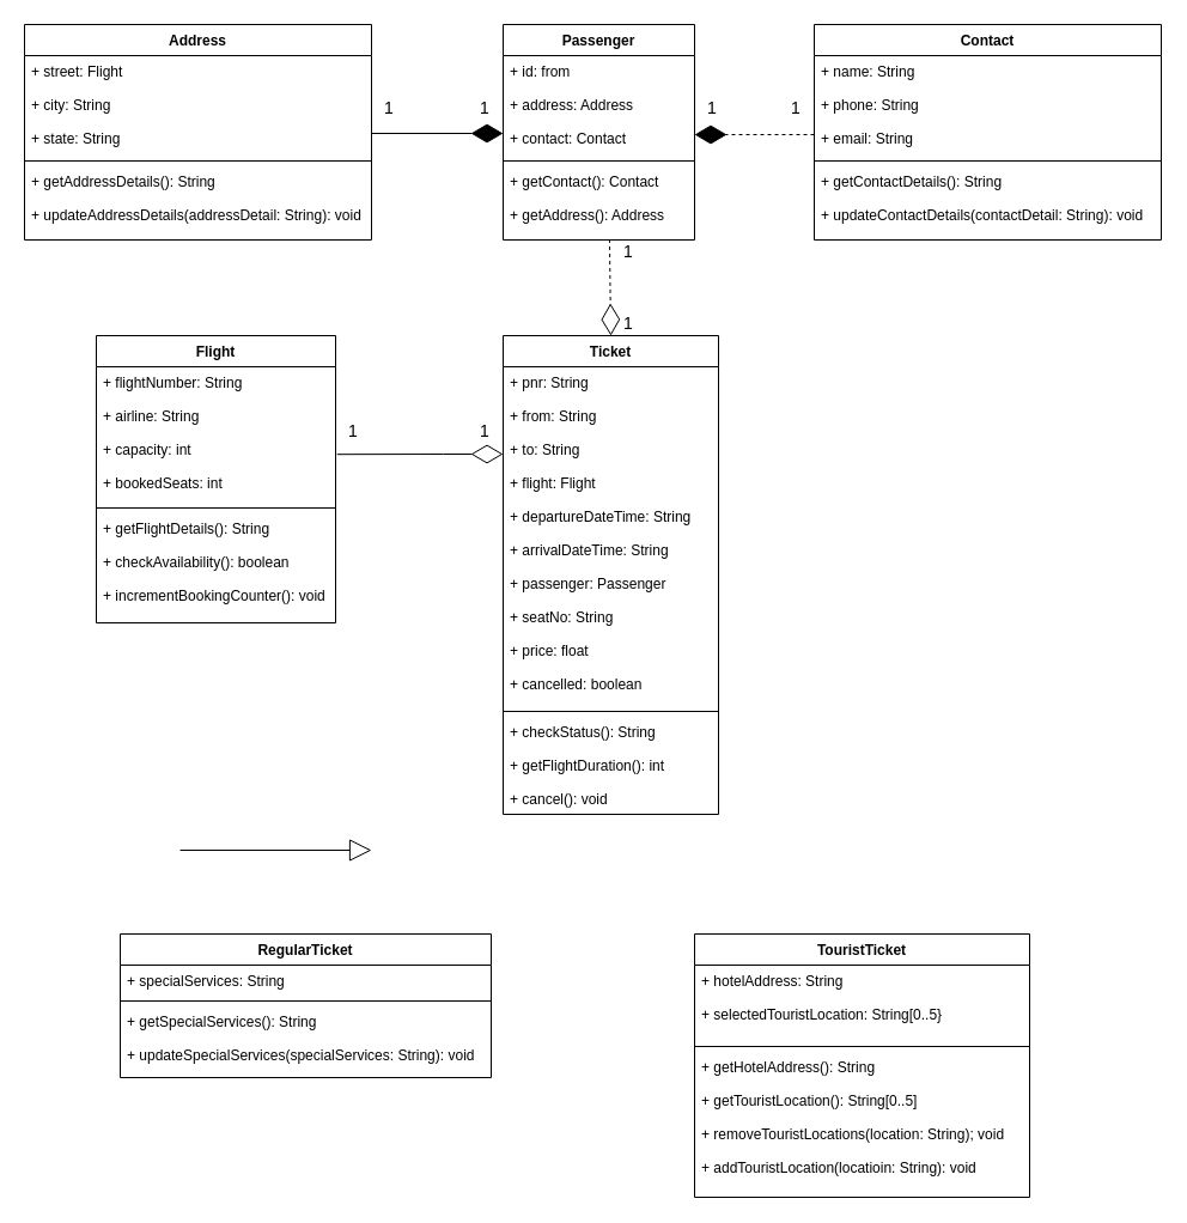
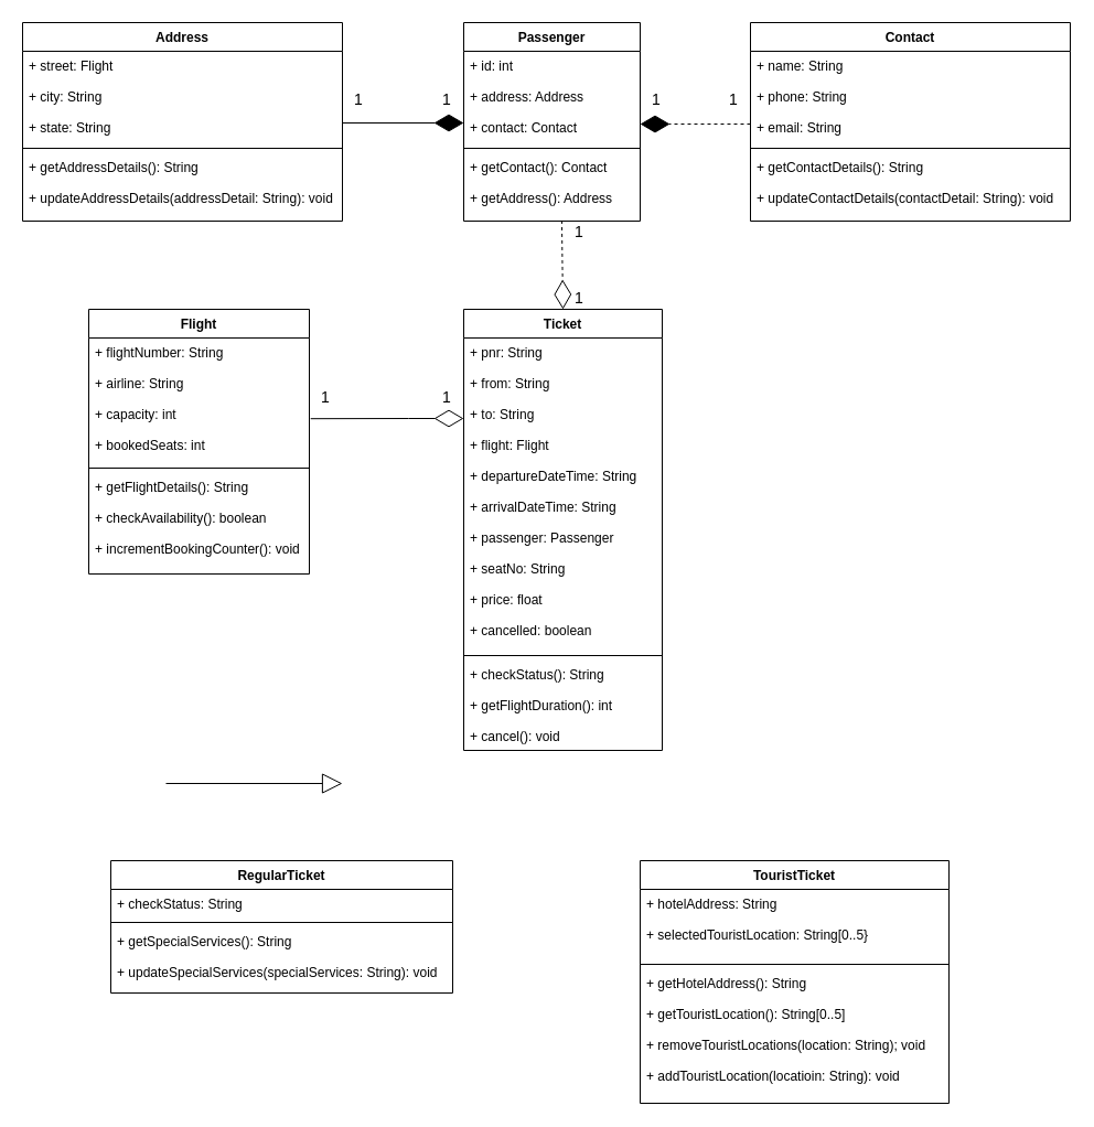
  <mxCell id="0" />
  <mxCell id="1" parent="0" />
  <mxCell id="2" value="Address" style="swimlane;fontStyle=1;align=center;verticalAlign=top;childLayout=stackLayout;horizontal=1;startSize=26;horizontalStack=0;resizeParent=1;resizeParentMax=0;resizeLast=0;collapsible=1;marginBottom=0;" vertex="1" parent="1"><mxGeometry y="20" width="290" height="180" as="geometry" x="20" /></mxCell>
  <mxCell id="3" value="+ street: Flight&#10;&#10;+ city: String&#10;&#10;+ state: String" style="text;strokeColor=none;fillColor=none;align=left;verticalAlign=top;spacingLeft=4;spacingRight=4;overflow=hidden;rotatable=0;points=[[0,0.5],[1,0.5]];portConstraint=eastwest;" vertex="1" parent="2"><mxGeometry y="26" width="290" height="84" as="geometry" /></mxCell>
  <mxCell id="4" value="" style="endArrow=diamondThin;endFill=1;endSize=24;html=1;rounded=0;entryX=0;entryY=0.774;entryDx=0;entryDy=0;entryPerimeter=0;" edge="1" parent="2" target="8"><mxGeometry width="160" relative="1" as="geometry"><mxPoint x="290" y="91" as="sourcePoint" /><mxPoint x="440" y="90" as="targetPoint" /></mxGeometry></mxCell>
  <mxCell id="5" value="" style="line;strokeWidth=1;fillColor=none;align=left;verticalAlign=middle;spacingTop=-1;spacingLeft=3;spacingRight=3;rotatable=0;labelPosition=right;points=[];portConstraint=eastwest;" vertex="1" parent="2"><mxGeometry y="110" width="290" height="8" as="geometry" /></mxCell>
  <mxCell id="6" value="+ getAddressDetails(): String&#10;&#10;+ updateAddressDetails(addressDetail: String): void" style="text;strokeColor=none;fillColor=none;align=left;verticalAlign=top;spacingLeft=4;spacingRight=4;overflow=hidden;rotatable=0;points=[[0,0.5],[1,0.5]];portConstraint=eastwest;" vertex="1" parent="2"><mxGeometry y="118" width="290" height="62" as="geometry" /></mxCell>
  <mxCell id="7" value="Passenger" style="swimlane;fontStyle=1;align=center;verticalAlign=top;childLayout=stackLayout;horizontal=1;startSize=26;horizontalStack=0;resizeParent=1;resizeParentMax=0;resizeLast=0;collapsible=1;marginBottom=0;" vertex="1" parent="1"><mxGeometry x="420" y="20" width="160" height="180" as="geometry" /></mxCell>
- <mxCell id="8" value="+ id: from&#10;&#10;+ address: Address&#10;&#10;+ contact: Contact" style="text;strokeColor=none;fillColor=none;align=left;verticalAlign=top;spacingLeft=4;spacingRight=4;overflow=hidden;rotatable=0;points=[[0,0.5],[1,0.5]];portConstraint=eastwest;" vertex="1" parent="7"><mxGeometry y="26" width="160" height="84" as="geometry" /></mxCell>
+ <mxCell id="8" value="+ id: int&#10;&#10;+ address: Address&#10;&#10;+ contact: Contact" style="text;strokeColor=none;fillColor=none;align=left;verticalAlign=top;spacingLeft=4;spacingRight=4;overflow=hidden;rotatable=0;points=[[0,0.5],[1,0.5]];portConstraint=eastwest;" vertex="1" parent="7"><mxGeometry y="26" width="160" height="84" as="geometry" /></mxCell>
  <mxCell id="9" value="" style="line;strokeWidth=1;fillColor=none;align=left;verticalAlign=middle;spacingTop=-1;spacingLeft=3;spacingRight=3;rotatable=0;labelPosition=right;points=[];portConstraint=eastwest;" vertex="1" parent="7"><mxGeometry y="110" width="160" height="8" as="geometry" /></mxCell>
  <mxCell id="10" value="+ getContact(): Contact&#10;&#10;+ getAddress(): Address" style="text;strokeColor=none;fillColor=none;align=left;verticalAlign=top;spacingLeft=4;spacingRight=4;overflow=hidden;rotatable=0;points=[[0,0.5],[1,0.5]];portConstraint=eastwest;" vertex="1" parent="7"><mxGeometry y="118" width="160" height="62" as="geometry" /></mxCell>
  <mxCell id="11" value="Contact" style="swimlane;fontStyle=1;align=center;verticalAlign=top;childLayout=stackLayout;horizontal=1;startSize=26;horizontalStack=0;resizeParent=1;resizeParentMax=0;resizeLast=0;collapsible=1;marginBottom=0;" vertex="1" parent="1"><mxGeometry x="680" y="20" width="290" height="180" as="geometry" /></mxCell>
  <mxCell id="12" value="+ name: String&#10;&#10;+ phone: String&#10;&#10;+ email: String" style="text;strokeColor=none;fillColor=none;align=left;verticalAlign=top;spacingLeft=4;spacingRight=4;overflow=hidden;rotatable=0;points=[[0,0.5],[1,0.5]];portConstraint=eastwest;" vertex="1" parent="11"><mxGeometry y="26" width="290" height="84" as="geometry" /></mxCell>
  <mxCell id="13" value="" style="line;strokeWidth=1;fillColor=none;align=left;verticalAlign=middle;spacingTop=-1;spacingLeft=3;spacingRight=3;rotatable=0;labelPosition=right;points=[];portConstraint=eastwest;" vertex="1" parent="11"><mxGeometry y="110" width="290" height="8" as="geometry" /></mxCell>
  <mxCell id="14" value="+ getContactDetails(): String&#10;&#10;+ updateContactDetails(contactDetail: String): void" style="text;strokeColor=none;fillColor=none;align=left;verticalAlign=top;spacingLeft=4;spacingRight=4;overflow=hidden;rotatable=0;points=[[0,0.5],[1,0.5]];portConstraint=eastwest;" vertex="1" parent="11"><mxGeometry y="118" width="290" height="62" as="geometry" /></mxCell>
  <mxCell id="15" value="Flight" style="swimlane;fontStyle=1;align=center;verticalAlign=top;childLayout=stackLayout;horizontal=1;startSize=26;horizontalStack=0;resizeParent=1;resizeParentMax=0;resizeLast=0;collapsible=1;marginBottom=0;" vertex="1" parent="1"><mxGeometry x="80" y="280" width="200" height="240" as="geometry" /></mxCell>
  <mxCell id="16" value="+ flightNumber: String&#10;&#10;+ airline: String&#10;&#10;+ capacity: int&#10;&#10;+ bookedSeats: int" style="text;strokeColor=none;fillColor=none;align=left;verticalAlign=top;spacingLeft=4;spacingRight=4;overflow=hidden;rotatable=0;points=[[0,0.5],[1,0.5]];portConstraint=eastwest;" vertex="1" parent="15"><mxGeometry y="26" width="200" height="114" as="geometry" /></mxCell>
  <mxCell id="17" value="" style="line;strokeWidth=1;fillColor=none;align=left;verticalAlign=middle;spacingTop=-1;spacingLeft=3;spacingRight=3;rotatable=0;labelPosition=right;points=[];portConstraint=eastwest;" vertex="1" parent="15"><mxGeometry y="140" width="200" height="8" as="geometry" /></mxCell>
  <mxCell id="18" value="+ getFlightDetails(): String&#10;&#10;+ checkAvailability(): boolean&#10;&#10;+ incrementBookingCounter(): void" style="text;strokeColor=none;fillColor=none;align=left;verticalAlign=top;spacingLeft=4;spacingRight=4;overflow=hidden;rotatable=0;points=[[0,0.5],[1,0.5]];portConstraint=eastwest;" vertex="1" parent="15"><mxGeometry y="148" width="200" height="92" as="geometry" /></mxCell>
  <mxCell id="19" value="Ticket" style="swimlane;fontStyle=1;align=center;verticalAlign=top;childLayout=stackLayout;horizontal=1;startSize=26;horizontalStack=0;resizeParent=1;resizeParentMax=0;resizeLast=0;collapsible=1;marginBottom=0;" vertex="1" parent="1"><mxGeometry x="420" y="280" width="180" height="400" as="geometry" /></mxCell>
  <mxCell id="20" value="+ pnr: String&#10;&#10;+ from: String&#10;&#10;+ to: String&#10;&#10;+ flight: Flight&#10;&#10;+ departureDateTime: String&#10;&#10;+ arrivalDateTime: String&#10;&#10;+ passenger: Passenger&#10;&#10;+ seatNo: String&#10;&#10;+ price: float&#10;&#10;+ cancelled: boolean" style="text;strokeColor=none;fillColor=none;align=left;verticalAlign=top;spacingLeft=4;spacingRight=4;overflow=hidden;rotatable=0;points=[[0,0.5],[1,0.5]];portConstraint=eastwest;" vertex="1" parent="19"><mxGeometry y="26" width="180" height="284" as="geometry" /></mxCell>
  <mxCell id="21" value="" style="line;strokeWidth=1;fillColor=none;align=left;verticalAlign=middle;spacingTop=-1;spacingLeft=3;spacingRight=3;rotatable=0;labelPosition=right;points=[];portConstraint=eastwest;" vertex="1" parent="19"><mxGeometry y="310" width="180" height="8" as="geometry" /></mxCell>
  <mxCell id="22" value="+ checkStatus(): String&#10;&#10;+ getFlightDuration(): int&#10;&#10;+ cancel(): void" style="text;strokeColor=none;fillColor=none;align=left;verticalAlign=top;spacingLeft=4;spacingRight=4;overflow=hidden;rotatable=0;points=[[0,0.5],[1,0.5]];portConstraint=eastwest;" vertex="1" parent="19"><mxGeometry y="318" width="180" height="82" as="geometry" /></mxCell>
  <mxCell id="23" value="RegularTicket" style="swimlane;fontStyle=1;align=center;verticalAlign=top;childLayout=stackLayout;horizontal=1;startSize=26;horizontalStack=0;resizeParent=1;resizeParentMax=0;resizeLast=0;collapsible=1;marginBottom=0;" vertex="1" parent="1"><mxGeometry x="100" y="780" width="310" height="120" as="geometry" /></mxCell>
- <mxCell id="24" value="+ specialServices: String" style="text;strokeColor=none;fillColor=none;align=left;verticalAlign=top;spacingLeft=4;spacingRight=4;overflow=hidden;rotatable=0;points=[[0,0.5],[1,0.5]];portConstraint=eastwest;" vertex="1" parent="23"><mxGeometry y="26" width="310" height="26" as="geometry" /></mxCell>
+ <mxCell id="24" value="+ checkStatus: String" style="text;strokeColor=none;fillColor=none;align=left;verticalAlign=top;spacingLeft=4;spacingRight=4;overflow=hidden;rotatable=0;points=[[0,0.5],[1,0.5]];portConstraint=eastwest;" vertex="1" parent="23"><mxGeometry y="26" width="310" height="26" as="geometry" /></mxCell>
  <mxCell id="25" value="" style="line;strokeWidth=1;fillColor=none;align=left;verticalAlign=middle;spacingTop=-1;spacingLeft=3;spacingRight=3;rotatable=0;labelPosition=right;points=[];portConstraint=eastwest;" vertex="1" parent="23"><mxGeometry y="52" width="310" height="8" as="geometry" /></mxCell>
  <mxCell id="26" value="+ getSpecialServices(): String&#10;&#10;+ updateSpecialServices(specialServices: String): void" style="text;strokeColor=none;fillColor=none;align=left;verticalAlign=top;spacingLeft=4;spacingRight=4;overflow=hidden;rotatable=0;points=[[0,0.5],[1,0.5]];portConstraint=eastwest;" vertex="1" parent="23"><mxGeometry y="60" width="310" height="60" as="geometry" /></mxCell>
  <mxCell id="27" value="TouristTicket" style="swimlane;fontStyle=1;align=center;verticalAlign=top;childLayout=stackLayout;horizontal=1;startSize=26;horizontalStack=0;resizeParent=1;resizeParentMax=0;resizeLast=0;collapsible=1;marginBottom=0;" vertex="1" parent="1"><mxGeometry x="580" y="780" width="280" height="220" as="geometry" /></mxCell>
  <mxCell id="28" value="+ hotelAddress: String&#10;&#10;+ selectedTouristLocation: String[0..5}" style="text;strokeColor=none;fillColor=none;align=left;verticalAlign=top;spacingLeft=4;spacingRight=4;overflow=hidden;rotatable=0;points=[[0,0.5],[1,0.5]];portConstraint=eastwest;" vertex="1" parent="27"><mxGeometry y="26" width="280" height="64" as="geometry" /></mxCell>
  <mxCell id="29" value="" style="line;strokeWidth=1;fillColor=none;align=left;verticalAlign=middle;spacingTop=-1;spacingLeft=3;spacingRight=3;rotatable=0;labelPosition=right;points=[];portConstraint=eastwest;" vertex="1" parent="27"><mxGeometry y="90" width="280" height="8" as="geometry" /></mxCell>
  <mxCell id="30" value="+ getHotelAddress(): String&#10;&#10;+ getTouristLocation(): String[0..5]&#10;&#10;+ removeTouristLocations(location: String); void&#10;&#10;+ addTouristLocation(locatioin: String): void" style="text;strokeColor=none;fillColor=none;align=left;verticalAlign=top;spacingLeft=4;spacingRight=4;overflow=hidden;rotatable=0;points=[[0,0.5],[1,0.5]];portConstraint=eastwest;" vertex="1" parent="27"><mxGeometry y="98" width="280" height="122" as="geometry" /></mxCell>
  <mxCell id="31" value="" style="endArrow=diamondThin;endFill=1;endSize=24;html=1;rounded=0;entryX=1;entryY=0.786;entryDx=0;entryDy=0;entryPerimeter=0;exitX=0;exitY=0.786;exitDx=0;exitDy=0;exitPerimeter=0;dashed=1;" edge="1" parent="1" source="12" target="8"><mxGeometry width="160" relative="1" as="geometry"><mxPoint x="670" y="160" as="sourcePoint" /><mxPoint x="680" y="100.016" as="targetPoint" /></mxGeometry></mxCell>
  <mxCell id="32" value="&lt;font style=&quot;font-size: 14px&quot;&gt;1&lt;/font&gt;" style="text;html=1;strokeColor=none;fillColor=none;align=center;verticalAlign=middle;whiteSpace=wrap;rounded=0;" vertex="1" parent="1"><mxGeometry x="300" y="70" width="50" height="40" as="geometry" /></mxCell>
  <mxCell id="33" value="&lt;font style=&quot;font-size: 14px&quot;&gt;1&lt;/font&gt;" style="text;html=1;strokeColor=none;fillColor=none;align=center;verticalAlign=middle;whiteSpace=wrap;rounded=0;" vertex="1" parent="1"><mxGeometry x="380" y="70" width="50" height="40" as="geometry" /></mxCell>
  <mxCell id="34" value="&lt;font style=&quot;font-size: 14px&quot;&gt;1&lt;/font&gt;" style="text;html=1;strokeColor=none;fillColor=none;align=center;verticalAlign=middle;whiteSpace=wrap;rounded=0;" vertex="1" parent="1"><mxGeometry x="570" y="70" width="50" height="40" as="geometry" /></mxCell>
  <mxCell id="35" value="&lt;font style=&quot;font-size: 14px&quot;&gt;1&lt;/font&gt;" style="text;html=1;strokeColor=none;fillColor=none;align=center;verticalAlign=middle;whiteSpace=wrap;rounded=0;" vertex="1" parent="1"><mxGeometry x="640" y="70" width="50" height="40" as="geometry" /></mxCell>
  <mxCell id="36" value="&lt;font style=&quot;font-size: 14px&quot;&gt;1&lt;/font&gt;" style="text;html=1;strokeColor=none;fillColor=none;align=center;verticalAlign=middle;whiteSpace=wrap;rounded=0;" vertex="1" parent="1"><mxGeometry x="500" y="190" width="50" height="40" as="geometry" /></mxCell>
  <mxCell id="37" value="&lt;font style=&quot;font-size: 14px&quot;&gt;1&lt;/font&gt;" style="text;html=1;strokeColor=none;fillColor=none;align=center;verticalAlign=middle;whiteSpace=wrap;rounded=0;" vertex="1" parent="1"><mxGeometry x="500" y="250" width="50" height="40" as="geometry" /></mxCell>
  <mxCell id="38" value="" style="endArrow=diamondThin;endFill=0;endSize=24;html=1;rounded=0;fontSize=14;exitX=0.556;exitY=0.991;exitDx=0;exitDy=0;exitPerimeter=0;entryX=0.5;entryY=0;entryDx=0;entryDy=0;dashed=1;" edge="1" parent="1" source="10" target="19"><mxGeometry width="160" relative="1" as="geometry"><mxPoint x="500" y="190" as="sourcePoint" /><mxPoint x="495" y="280" as="targetPoint" /></mxGeometry></mxCell>
  <mxCell id="39" value="" style="endArrow=diamondThin;endFill=0;endSize=24;html=1;rounded=0;fontSize=14;exitX=1.006;exitY=0.642;exitDx=0;exitDy=0;exitPerimeter=0;" edge="1" parent="1" source="16"><mxGeometry width="160" relative="1" as="geometry"><mxPoint x="360" y="280.002" as="sourcePoint" /><mxPoint x="420" y="379" as="targetPoint" /><Array as="points"><mxPoint x="370" y="379" /></Array></mxGeometry></mxCell>
  <mxCell id="40" value="&lt;font style=&quot;font-size: 14px&quot;&gt;1&lt;/font&gt;" style="text;html=1;strokeColor=none;fillColor=none;align=center;verticalAlign=middle;whiteSpace=wrap;rounded=0;" vertex="1" parent="1"><mxGeometry x="270" y="340" width="50" height="40" as="geometry" /></mxCell>
  <mxCell id="41" value="&lt;font style=&quot;font-size: 14px&quot;&gt;1&lt;/font&gt;" style="text;html=1;strokeColor=none;fillColor=none;align=center;verticalAlign=middle;whiteSpace=wrap;rounded=0;" vertex="1" parent="1"><mxGeometry x="380" y="340" width="50" height="40" as="geometry" /></mxCell>
  <mxCell id="42" value="" style="endArrow=block;endSize=16;endFill=0;html=1;rounded=0;fontSize=14;" edge="1" parent="1"><mxGeometry width="160" relative="1" as="geometry"><mxPoint x="150" y="710" as="sourcePoint" /><mxPoint x="310" y="710" as="targetPoint" /></mxGeometry></mxCell>
